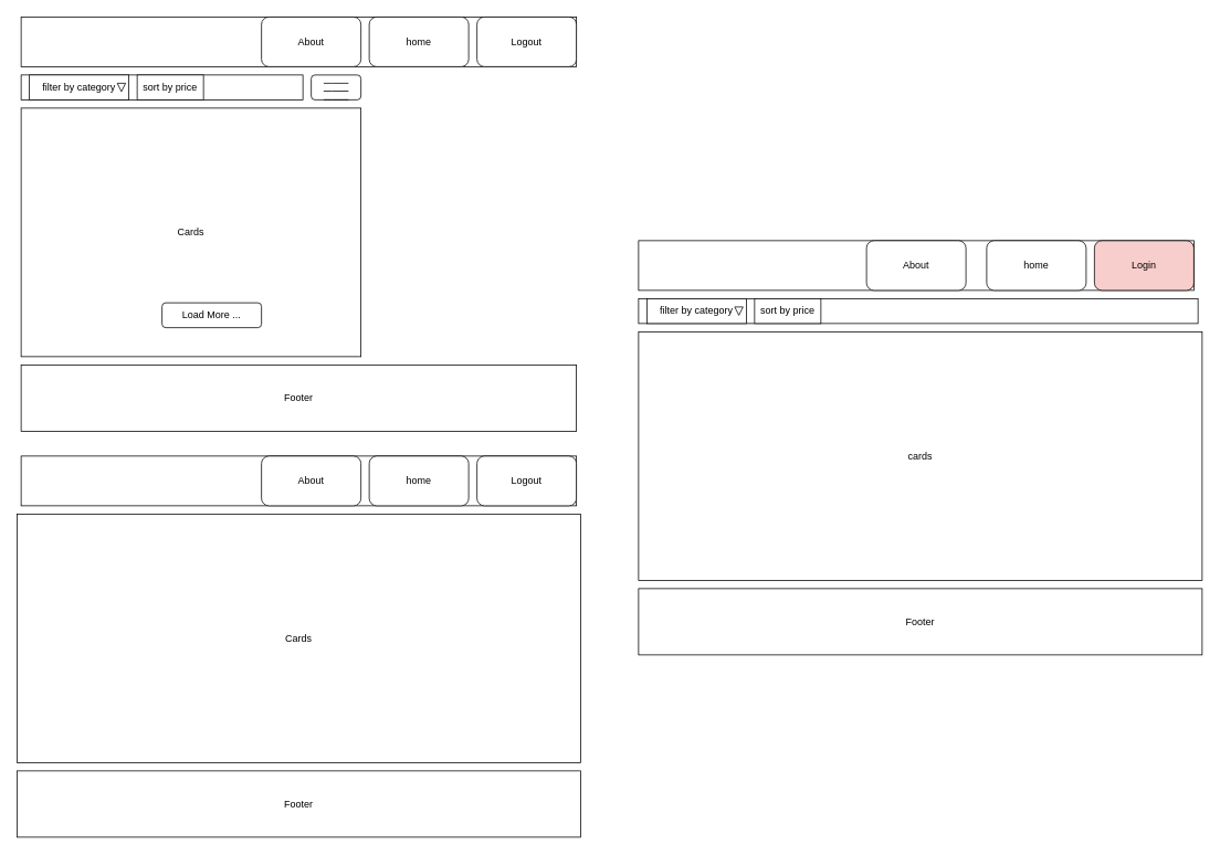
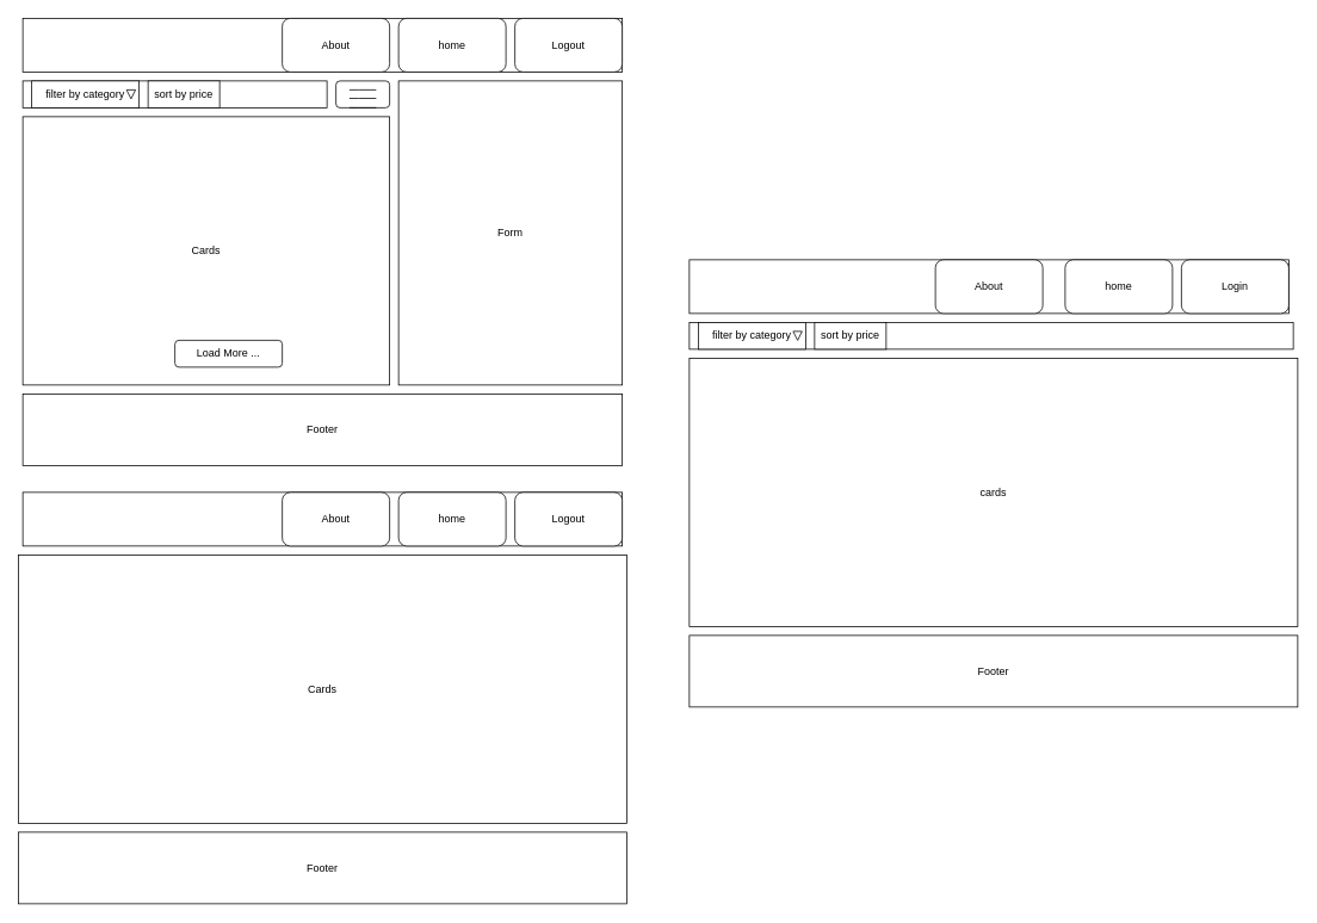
  <mxCell id="0" />
  <mxCell id="1" parent="0" />
  <mxCell id="2" value="" style="rounded=0;whiteSpace=wrap;html=1;" vertex="1" parent="1"><mxGeometry x="25" y="20" width="670" height="60" as="geometry" /></mxCell>
+ <mxCell id="3" value="Form" style="rounded=0;whiteSpace=wrap;html=1;" vertex="1" parent="1"><mxGeometry x="445" y="90" width="250" height="340" as="geometry" /></mxCell>
  <mxCell id="4" value="Cards" style="rounded=0;whiteSpace=wrap;html=1;" vertex="1" parent="1"><mxGeometry x="25" y="130" width="410" height="300" as="geometry" /></mxCell>
  <mxCell id="5" value="Logout" style="rounded=1;whiteSpace=wrap;html=1;" vertex="1" parent="1"><mxGeometry x="575" y="20" width="120" height="60" as="geometry" /></mxCell>
  <mxCell id="6" value="home" style="rounded=1;whiteSpace=wrap;html=1;" vertex="1" parent="1"><mxGeometry x="445" y="20" width="120" height="60" as="geometry" /></mxCell>
  <mxCell id="7" value="About" style="rounded=1;whiteSpace=wrap;html=1;" vertex="1" parent="1"><mxGeometry x="315" y="20" width="120" height="60" as="geometry" /></mxCell>
- <mxCell id="8" value="Load More ..." style="rounded=1;whiteSpace=wrap;html=1;" vertex="1" parent="1"><mxGeometry x="195" y="365" width="120" height="30" as="geometry" /></mxCell>
+ <mxCell id="8" value="Load More ..." style="rounded=1;whiteSpace=wrap;html=1;" vertex="1" parent="1"><mxGeometry x="195" y="380" width="120" height="30" as="geometry" /></mxCell>
  <mxCell id="9" value="" style="rounded=1;whiteSpace=wrap;html=1;" vertex="1" parent="1"><mxGeometry x="375" y="90" width="60" height="30" as="geometry" /></mxCell>
  <mxCell id="10" value="" style="endArrow=none;html=1;rounded=0;" edge="1" parent="1"><mxGeometry width="50" height="50" relative="1" as="geometry"><mxPoint x="390" y="100" as="sourcePoint" /><mxPoint x="420" y="100" as="targetPoint" /><Array as="points"><mxPoint x="400" y="100" /></Array></mxGeometry></mxCell>
  <mxCell id="11" value="" style="endArrow=none;html=1;rounded=0;" edge="1" parent="1"><mxGeometry width="50" height="50" relative="1" as="geometry"><mxPoint x="390" y="109.5" as="sourcePoint" /><mxPoint x="420" y="109.5" as="targetPoint" /><Array as="points"><mxPoint x="400" y="109.5" /></Array></mxGeometry></mxCell>
  <mxCell id="12" value="" style="endArrow=none;html=1;rounded=0;" edge="1" parent="1"><mxGeometry width="50" height="50" relative="1" as="geometry"><mxPoint x="390" y="120" as="sourcePoint" /><mxPoint x="420" y="120" as="targetPoint" /><Array as="points"><mxPoint x="400" y="120" /></Array></mxGeometry></mxCell>
  <mxCell id="13" value="Footer" style="rounded=0;whiteSpace=wrap;html=1;" vertex="1" parent="1"><mxGeometry x="25" y="440" width="670" height="80" as="geometry" /></mxCell>
  <mxCell id="14" value="" style="rounded=0;whiteSpace=wrap;html=1;" vertex="1" parent="1"><mxGeometry x="25" y="90" width="340" height="30" as="geometry" /></mxCell>
  <mxCell id="15" value="filter by category" style="rounded=0;whiteSpace=wrap;html=1;" vertex="1" parent="1"><mxGeometry x="35" y="90" width="120" height="30" as="geometry" /></mxCell>
  <mxCell id="16" value="" style="triangle;whiteSpace=wrap;html=1;rotation=90;" vertex="1" parent="1"><mxGeometry x="141" y="100" width="10" height="10" as="geometry" /></mxCell>
  <mxCell id="17" value="sort by price" style="rounded=0;whiteSpace=wrap;html=1;" vertex="1" parent="1"><mxGeometry x="165" y="90" width="80" height="30" as="geometry" /></mxCell>
  <mxCell id="18" value="" style="rounded=0;whiteSpace=wrap;html=1;" vertex="1" parent="1"><mxGeometry x="25" y="550" width="670" height="60" as="geometry" /></mxCell>
  <mxCell id="19" value="Cards" style="rounded=0;whiteSpace=wrap;html=1;" vertex="1" parent="1"><mxGeometry x="20" y="620" width="680" height="300" as="geometry" /></mxCell>
  <mxCell id="20" value="Logout" style="rounded=1;whiteSpace=wrap;html=1;" vertex="1" parent="1"><mxGeometry x="575" y="550" width="120" height="60" as="geometry" /></mxCell>
  <mxCell id="21" value="home" style="rounded=1;whiteSpace=wrap;html=1;" vertex="1" parent="1"><mxGeometry x="445" y="550" width="120" height="60" as="geometry" /></mxCell>
  <mxCell id="22" value="About" style="rounded=1;whiteSpace=wrap;html=1;" vertex="1" parent="1"><mxGeometry x="315" y="550" width="120" height="60" as="geometry" /></mxCell>
  <mxCell id="23" value="Footer" style="rounded=0;whiteSpace=wrap;html=1;" vertex="1" parent="1"><mxGeometry x="20" y="930" width="680" height="80" as="geometry" /></mxCell>
  <mxCell id="24" value="" style="rounded=0;whiteSpace=wrap;html=1;" vertex="1" parent="1"><mxGeometry x="770" y="290" width="670" height="60" as="geometry" /></mxCell>
  <mxCell id="25" value="cards" style="rounded=0;whiteSpace=wrap;html=1;" vertex="1" parent="1"><mxGeometry x="770" y="400" width="680" height="300" as="geometry" /></mxCell>
- <mxCell id="26" value="Login" style="rounded=1;whiteSpace=wrap;html=1;fillColor=#f8cecc;" vertex="1" parent="1"><mxGeometry x="1320" y="290" width="120" height="60" as="geometry" /></mxCell>
+ <mxCell id="26" value="Login" style="rounded=1;whiteSpace=wrap;html=1;" vertex="1" parent="1"><mxGeometry x="1320" y="290" width="120" height="60" as="geometry" /></mxCell>
  <mxCell id="27" value="home" style="rounded=1;whiteSpace=wrap;html=1;" vertex="1" parent="1"><mxGeometry x="1190" y="290" width="120" height="60" as="geometry" /></mxCell>
  <mxCell id="28" value="About" style="rounded=1;whiteSpace=wrap;html=1;" vertex="1" parent="1"><mxGeometry x="1045" y="290" width="120" height="60" as="geometry" /></mxCell>
  <mxCell id="29" value="Footer" style="rounded=0;whiteSpace=wrap;html=1;" vertex="1" parent="1"><mxGeometry x="770" y="710" width="680" height="80" as="geometry" /></mxCell>
  <mxCell id="30" value="" style="rounded=0;whiteSpace=wrap;html=1;" vertex="1" parent="1"><mxGeometry x="770" y="360" width="675" height="30" as="geometry" /></mxCell>
  <mxCell id="31" value="filter by category" style="rounded=0;whiteSpace=wrap;html=1;" vertex="1" parent="1"><mxGeometry x="780" y="360" width="120" height="30" as="geometry" /></mxCell>
  <mxCell id="32" value="" style="triangle;whiteSpace=wrap;html=1;rotation=90;" vertex="1" parent="1"><mxGeometry x="886" y="370" width="10" height="10" as="geometry" /></mxCell>
  <mxCell id="33" value="sort by price" style="rounded=0;whiteSpace=wrap;html=1;" vertex="1" parent="1"><mxGeometry x="910" y="360" width="80" height="30" as="geometry" /></mxCell>
